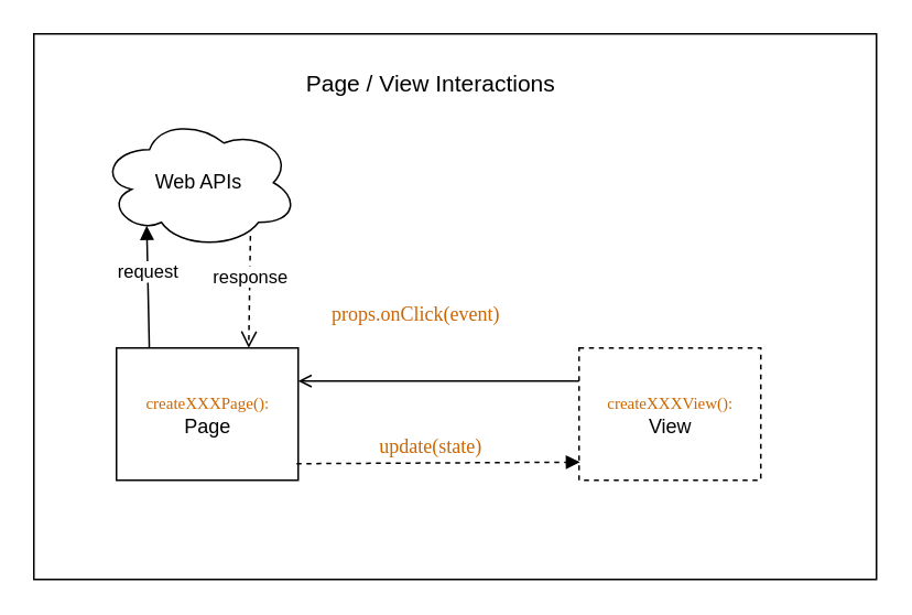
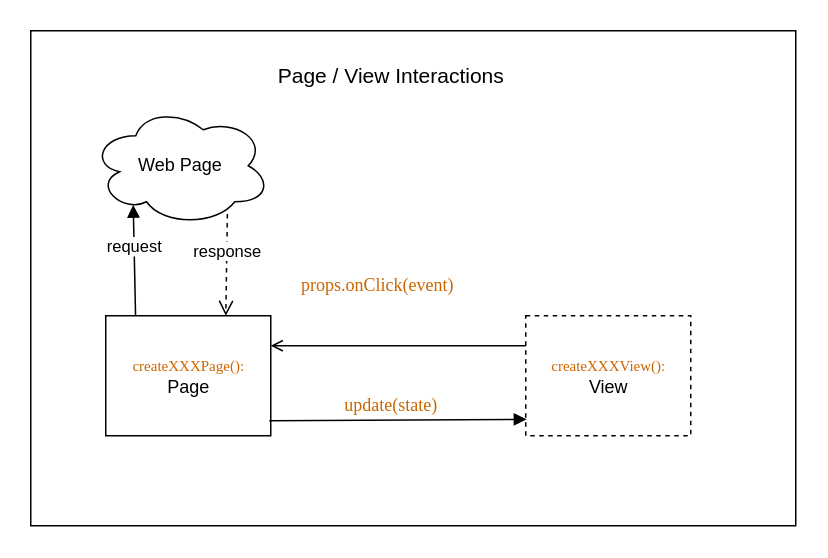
  <mxCell id="0" />
  <mxCell id="1" parent="0" />
  <mxCell id="2" value="" style="rounded=0;whiteSpace=wrap;html=1;fontSize=14;fontColor=#000000;" parent="1" vertex="1"><mxGeometry x="20" y="20" width="510" height="330" as="geometry" /></mxCell>
  <mxCell id="3" value="&lt;font face=&quot;Comic Sans MS&quot; color=&quot;#cc6600&quot; style=&quot;font-size: 10px;&quot;&gt;createXXXPage():&lt;/font&gt;&lt;br&gt;Page" style="html=1;" parent="1" vertex="1"><mxGeometry x="70" y="210" width="110" height="80" as="geometry" /></mxCell>
  <mxCell id="4" value="&lt;font face=&quot;Comic Sans MS&quot; color=&quot;#cc6600&quot; style=&quot;font-size: 10px;&quot;&gt;createXXXView():&lt;/font&gt;&lt;br&gt;View" style="html=1;dashed=1;" parent="1" vertex="1"><mxGeometry x="350" y="210" width="110" height="80" as="geometry" /></mxCell>
  <mxCell id="5" value="" style="endArrow=open;html=1;rounded=0;align=center;verticalAlign=top;endFill=0;labelBackgroundColor=none;endSize=6;exitX=0;exitY=0.25;exitDx=0;exitDy=0;" parent="1" source="4" edge="1"><mxGeometry relative="1" as="geometry"><mxPoint x="340" y="230" as="sourcePoint" /><mxPoint x="180" y="230" as="targetPoint" /></mxGeometry></mxCell>
- <mxCell id="6" value="" style="html=1;verticalAlign=bottom;labelBackgroundColor=none;endArrow=block;endFill=1;rounded=0;entryX=0.005;entryY=0.863;entryDx=0;entryDy=0;entryPerimeter=0;exitX=0.991;exitY=0.875;exitDx=0;exitDy=0;exitPerimeter=0;dashed=1;" parent="1" source="3" target="4" edge="1"><mxGeometry width="160" relative="1" as="geometry"><mxPoint x="190" y="280" as="sourcePoint" /><mxPoint x="340" y="280" as="targetPoint" /></mxGeometry></mxCell>
+ <mxCell id="6" value="" style="html=1;verticalAlign=bottom;labelBackgroundColor=none;endArrow=block;endFill=1;rounded=0;entryX=0.005;entryY=0.863;entryDx=0;entryDy=0;entryPerimeter=0;exitX=0.991;exitY=0.875;exitDx=0;exitDy=0;exitPerimeter=0;" parent="1" source="3" target="4" edge="1"><mxGeometry width="160" relative="1" as="geometry"><mxPoint x="190" y="280" as="sourcePoint" /><mxPoint x="340" y="280" as="targetPoint" /></mxGeometry></mxCell>
  <mxCell id="7" value="&lt;font face=&quot;Comic Sans MS&quot; color=&quot;#cc6600&quot;&gt;props.onClick(event)&lt;/font&gt;" style="text;html=1;resizable=0;autosize=1;align=center;verticalAlign=middle;points=[];fillColor=none;strokeColor=none;rounded=0;" parent="1" vertex="1"><mxGeometry x="186" y="180" width="130" height="20" as="geometry" /></mxCell>
  <mxCell id="8" value="&lt;font face=&quot;Comic Sans MS&quot;&gt;update(state)&lt;/font&gt;" style="text;html=1;resizable=0;autosize=1;align=center;verticalAlign=middle;points=[];fillColor=none;strokeColor=none;rounded=0;fontColor=#CC6600;" parent="1" vertex="1"><mxGeometry x="215" y="260" width="90" height="20" as="geometry" /></mxCell>
  <mxCell id="9" value="&lt;font style=&quot;font-size: 14px;&quot; color=&quot;#000000&quot;&gt;Page / View Interactions&lt;/font&gt;" style="text;html=1;resizable=0;autosize=1;align=center;verticalAlign=middle;points=[];fillColor=none;strokeColor=none;rounded=0;fontColor=#0066CC;" parent="1" vertex="1"><mxGeometry x="175" y="40" width="170" height="20" as="geometry" /></mxCell>
- <mxCell id="10" value="Web APIs" style="ellipse;shape=cloud;whiteSpace=wrap;html=1;" parent="1" vertex="1"><mxGeometry x="60" y="70" width="120" height="80" as="geometry" /></mxCell>
+ <mxCell id="10" value="Web Page" style="ellipse;shape=cloud;whiteSpace=wrap;html=1;" parent="1" vertex="1"><mxGeometry x="60" y="70" width="120" height="80" as="geometry" /></mxCell>
  <mxCell id="11" value="response" style="html=1;verticalAlign=bottom;endArrow=open;dashed=1;endSize=8;rounded=0;entryX=0.255;entryY=0.576;entryDx=0;entryDy=0;entryPerimeter=0;exitX=0.759;exitY=0.903;exitDx=0;exitDy=0;exitPerimeter=0;" parent="1" source="10" target="2" edge="1"><mxGeometry relative="1" as="geometry"><mxPoint x="150" y="150" as="sourcePoint" /><mxPoint x="140" y="170" as="targetPoint" /></mxGeometry></mxCell>
  <mxCell id="12" value="request" style="html=1;verticalAlign=bottom;endArrow=block;rounded=0;exitX=0.137;exitY=0.576;exitDx=0;exitDy=0;exitPerimeter=0;entryX=0.236;entryY=0.826;entryDx=0;entryDy=0;entryPerimeter=0;" parent="1" source="2" target="10" edge="1"><mxGeometry width="80" relative="1" as="geometry"><mxPoint x="60" y="161" as="sourcePoint" /><mxPoint x="140" y="161" as="targetPoint" /></mxGeometry></mxCell>
